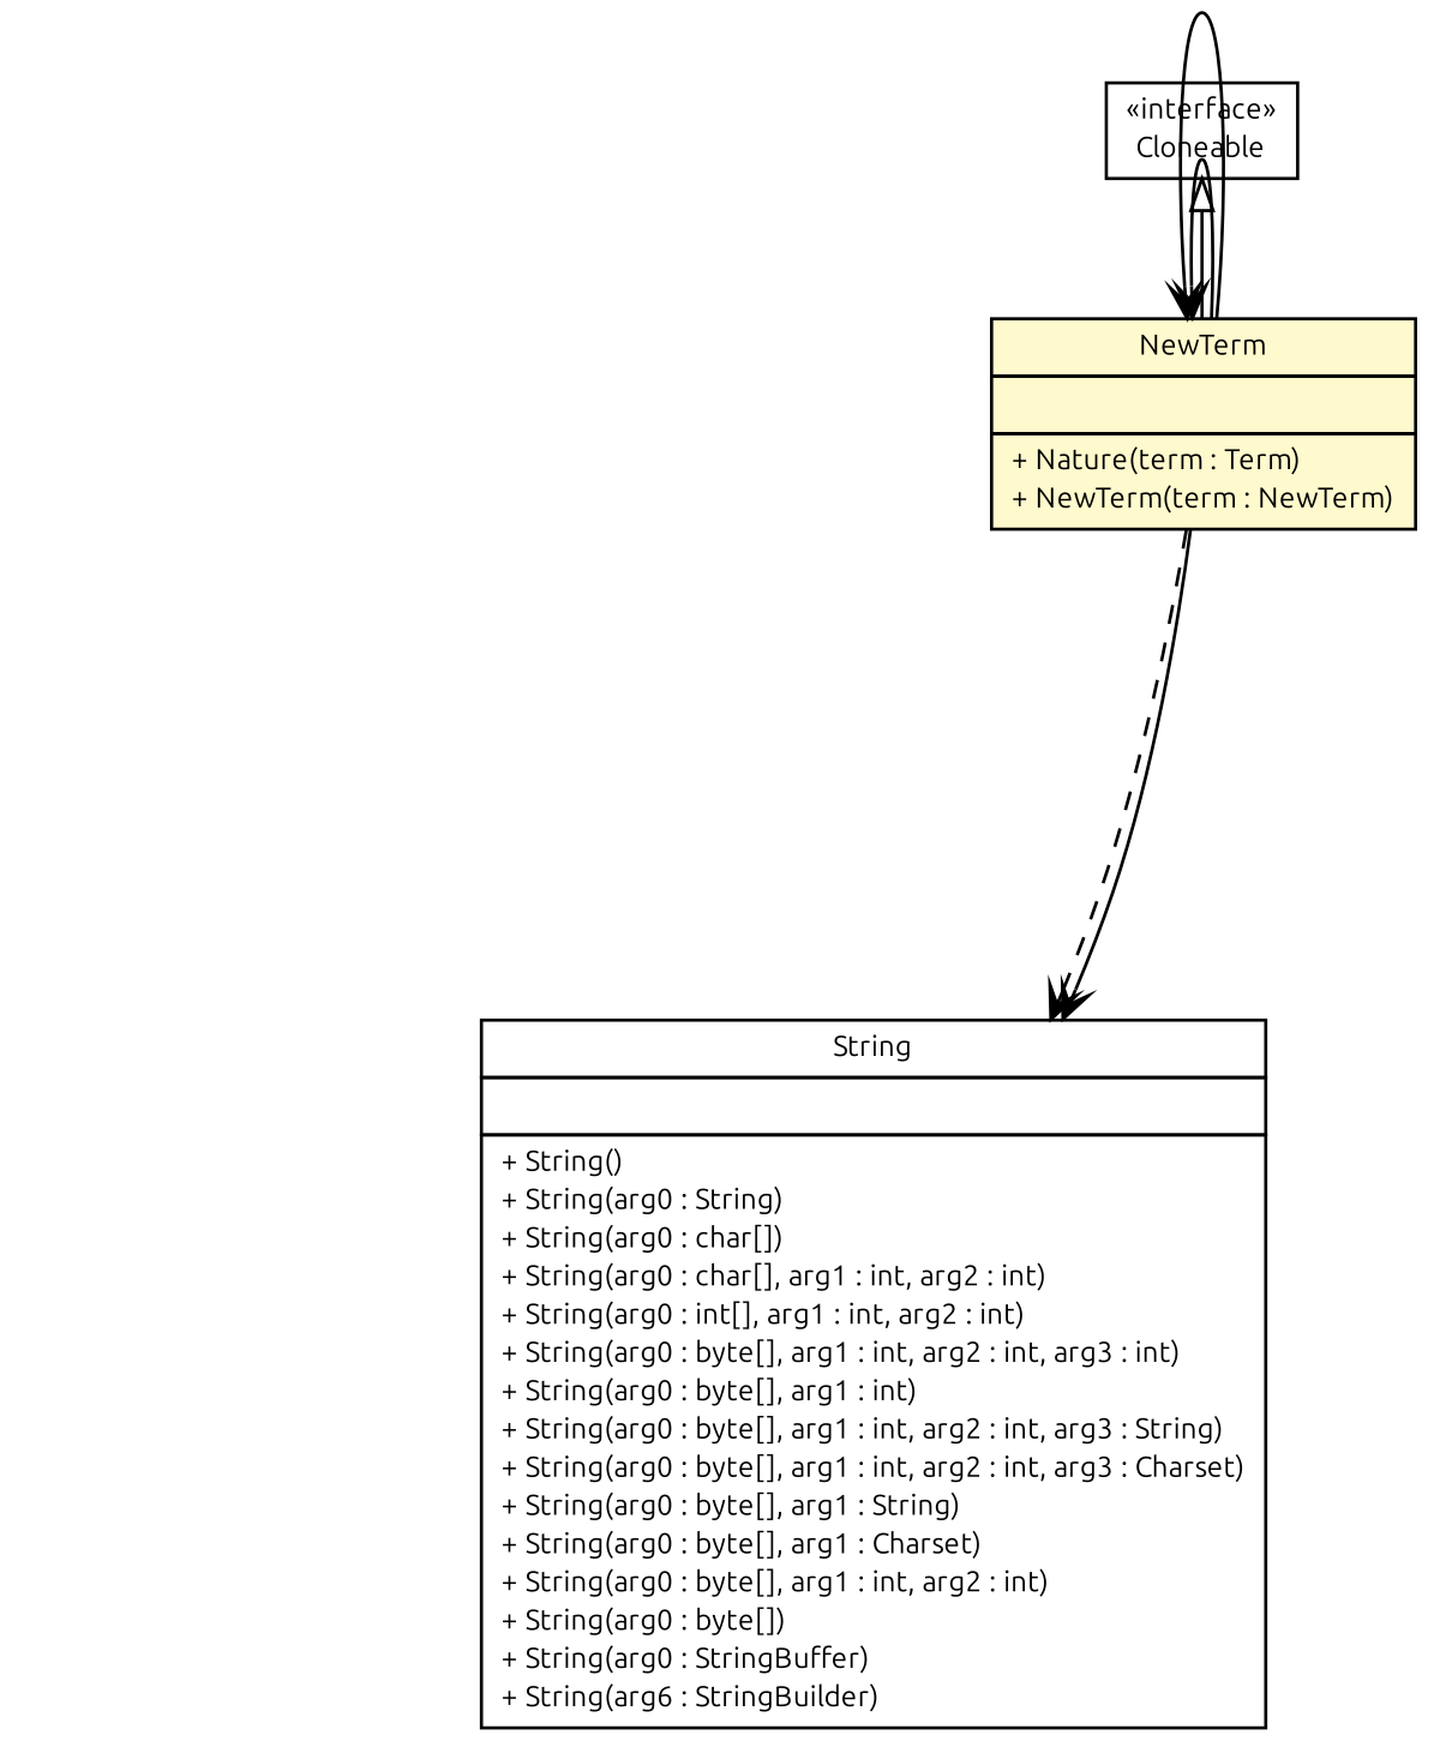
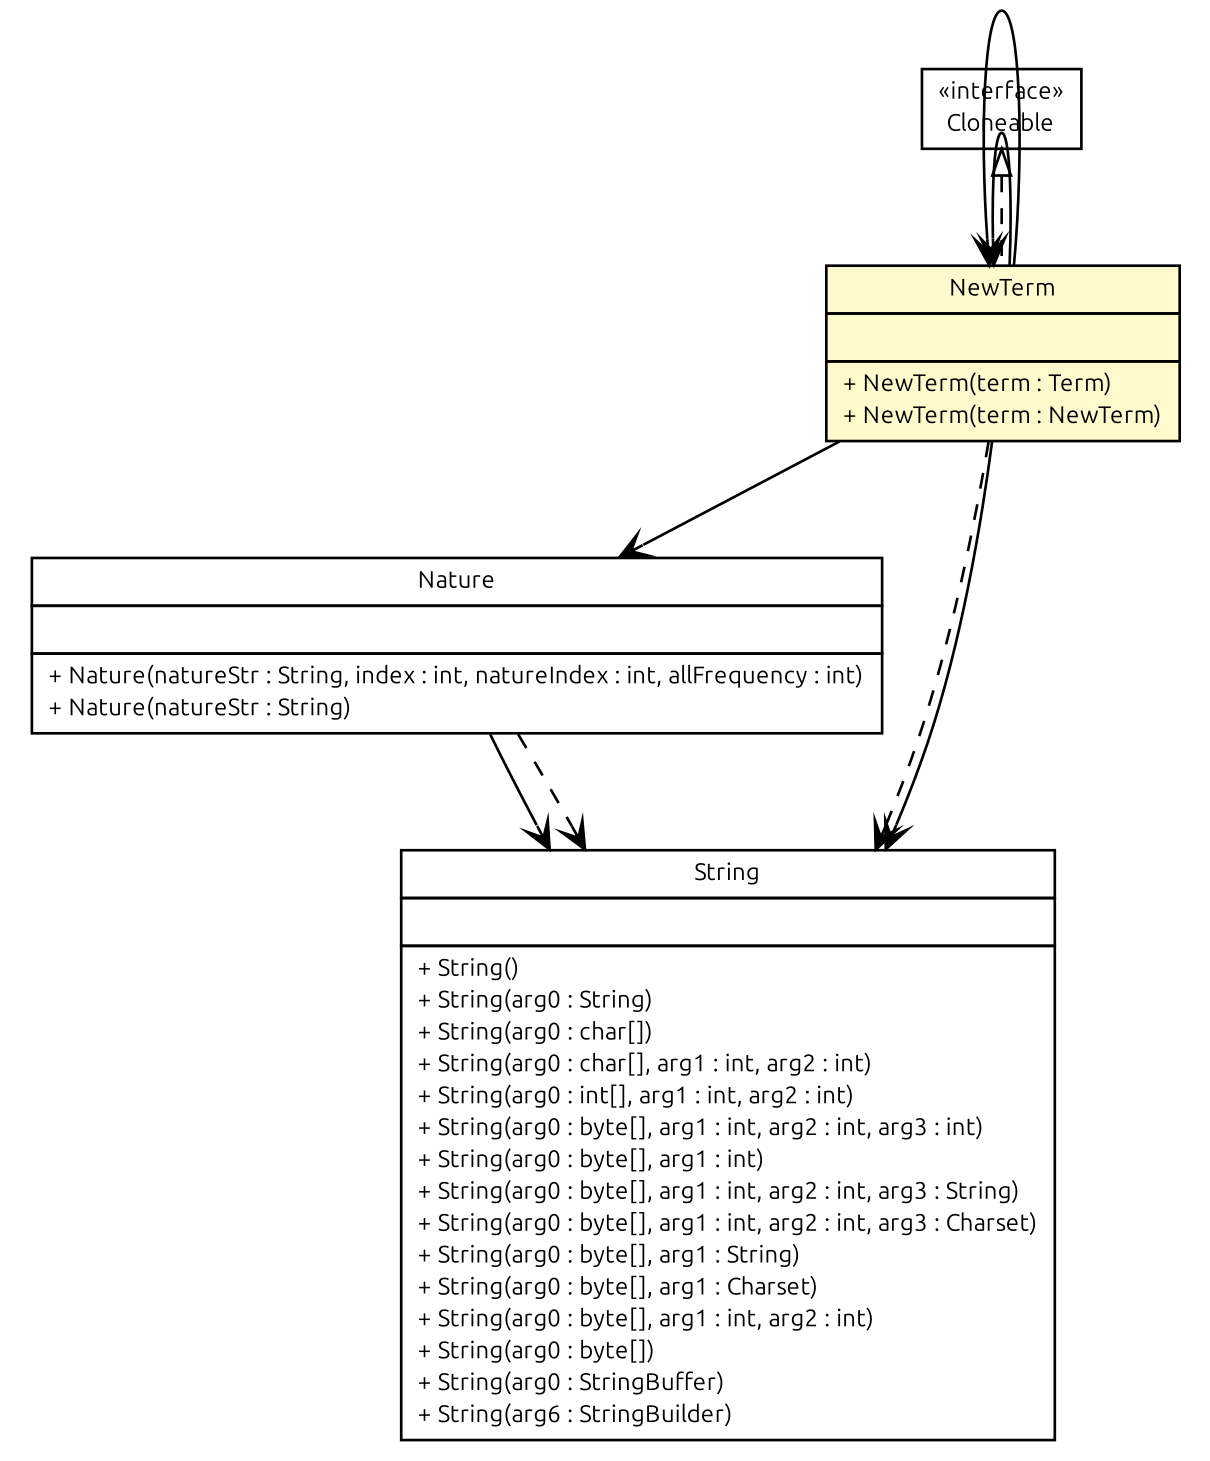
  digraph {
    fontname=Ubuntu
    node [fontcolor=black fontname=Ubuntu fontsize=9.0 shape=plaintext]
    edge [arrowhead=open color=black fontcolor=black fontname=Ubuntu fontsize=10.0 headport=p labelfontname=Helvetica labelfontsize=10 tailport=p]
-   n1 [label=<<table border="0" cellborder="1" cellspacing="0" cellpadding="2" port="p" bgcolor="lemonChiffon" href="./NewTerm.html"> 		<tr><td><table border="0" cellspacing="0" cellpadding="1"> 			<tr><td> NewTerm </td></tr> 		</table></td></tr> 		<tr><td><table border="0" cellspacing="0" cellpadding="1"> 			<tr><td align="left">  </td></tr> 		</table></td></tr> 		<tr><td><table border="0" cellspacing="0" cellpadding="1"> 			<tr><td align="left"> + Nature(term : Term) </td></tr> 			<tr><td align="left"> + NewTerm(term : NewTerm) </td></tr> 		</table></td></tr> 		</table>>]
+   n1 [label=<<table border="0" cellborder="1" cellspacing="0" cellpadding="2" port="p" bgcolor="lemonChiffon" href="./NewTerm.html"> 		<tr><td><table border="0" cellspacing="0" cellpadding="1"> 			<tr><td> NewTerm </td></tr> 		</table></td></tr> 		<tr><td><table border="0" cellspacing="0" cellpadding="1"> 			<tr><td align="left">  </td></tr> 		</table></td></tr> 		<tr><td><table border="0" cellspacing="0" cellpadding="1"> 			<tr><td align="left"> + NewTerm(term : Term) </td></tr> 			<tr><td align="left"> + NewTerm(term : NewTerm) </td></tr> 		</table></td></tr> 		</table>>]
+   n2 [label=<<table border="0" cellborder="1" cellspacing="0" cellpadding="2" port="p" href="../domain/Nature.html"> 		<tr><td><table border="0" cellspacing="0" cellpadding="1"> 			<tr><td> Nature </td></tr> 		</table></td></tr> 		<tr><td><table border="0" cellspacing="0" cellpadding="1"> 			<tr><td align="left">  </td></tr> 		</table></td></tr> 		<tr><td><table border="0" cellspacing="0" cellpadding="1"> 			<tr><td align="left"> + Nature(natureStr : String, index : int, natureIndex : int, allFrequency : int) </td></tr> 			<tr><td align="left"> + Nature(natureStr : String) </td></tr> 		</table></td></tr> 		</table>>]
    n3 [label=<<table border="0" cellborder="1" cellspacing="0" cellpadding="2" port="p" href="http://java.sun.com/j2se/1.4.2/docs/api/java/lang/String.html"> 		<tr><td><table border="0" cellspacing="0" cellpadding="1"> 			<tr><td> String </td></tr> 		</table></td></tr> 		<tr><td><table border="0" cellspacing="0" cellpadding="1"> 			<tr><td align="left">  </td></tr> 		</table></td></tr> 		<tr><td><table border="0" cellspacing="0" cellpadding="1"> 			<tr><td align="left"> + String() </td></tr> 			<tr><td align="left"> + String(arg0 : String) </td></tr> 			<tr><td align="left"> + String(arg0 : char[]) </td></tr> 			<tr><td align="left"> + String(arg0 : char[], arg1 : int, arg2 : int) </td></tr> 			<tr><td align="left"> + String(arg0 : int[], arg1 : int, arg2 : int) </td></tr> 			<tr><td align="left"> + String(arg0 : byte[], arg1 : int, arg2 : int, arg3 : int) </td></tr> 			<tr><td align="left"> + String(arg0 : byte[], arg1 : int) </td></tr> 			<tr><td align="left"> + String(arg0 : byte[], arg1 : int, arg2 : int, arg3 : String) </td></tr> 			<tr><td align="left"> + String(arg0 : byte[], arg1 : int, arg2 : int, arg3 : Charset) </td></tr> 			<tr><td align="left"> + String(arg0 : byte[], arg1 : String) </td></tr> 			<tr><td align="left"> + String(arg0 : byte[], arg1 : Charset) </td></tr> 			<tr><td align="left"> + String(arg0 : byte[], arg1 : int, arg2 : int) </td></tr> 			<tr><td align="left"> + String(arg0 : byte[]) </td></tr> 			<tr><td align="left"> + String(arg0 : StringBuffer) </td></tr> 			<tr><td align="left"> + String(arg6 : StringBuilder) </td></tr> 		</table></td></tr> 		</table>>]
    n4 [label=<<table border="0" cellborder="1" cellspacing="0" cellpadding="2" port="p" href="http://java.sun.com/j2se/1.4.2/docs/api/java/lang/Cloneable.html"> 		<tr><td><table border="0" cellspacing="0" cellpadding="1"> 			<tr><td> &laquo;interface&raquo; </td></tr> 			<tr><td> Cloneable </td></tr> 		</table></td></tr> 		</table>>]
    n1 -> n1
    n1 -> n1
+   n1 -> n2
    n1 -> n3
    n1 -> n3 [style=dashed]
-   n4 -> n1 [arrowtail=empty dir=back fontsize=10 style=solid arrowhead="" color="" fontcolor=""]
+   n2 -> n3
+   n2 -> n3 [style=dashed]
+   n4 -> n1 [arrowtail=empty dir=back fontsize=10 style=dashed arrowhead="" color="" fontcolor=""]
  }
